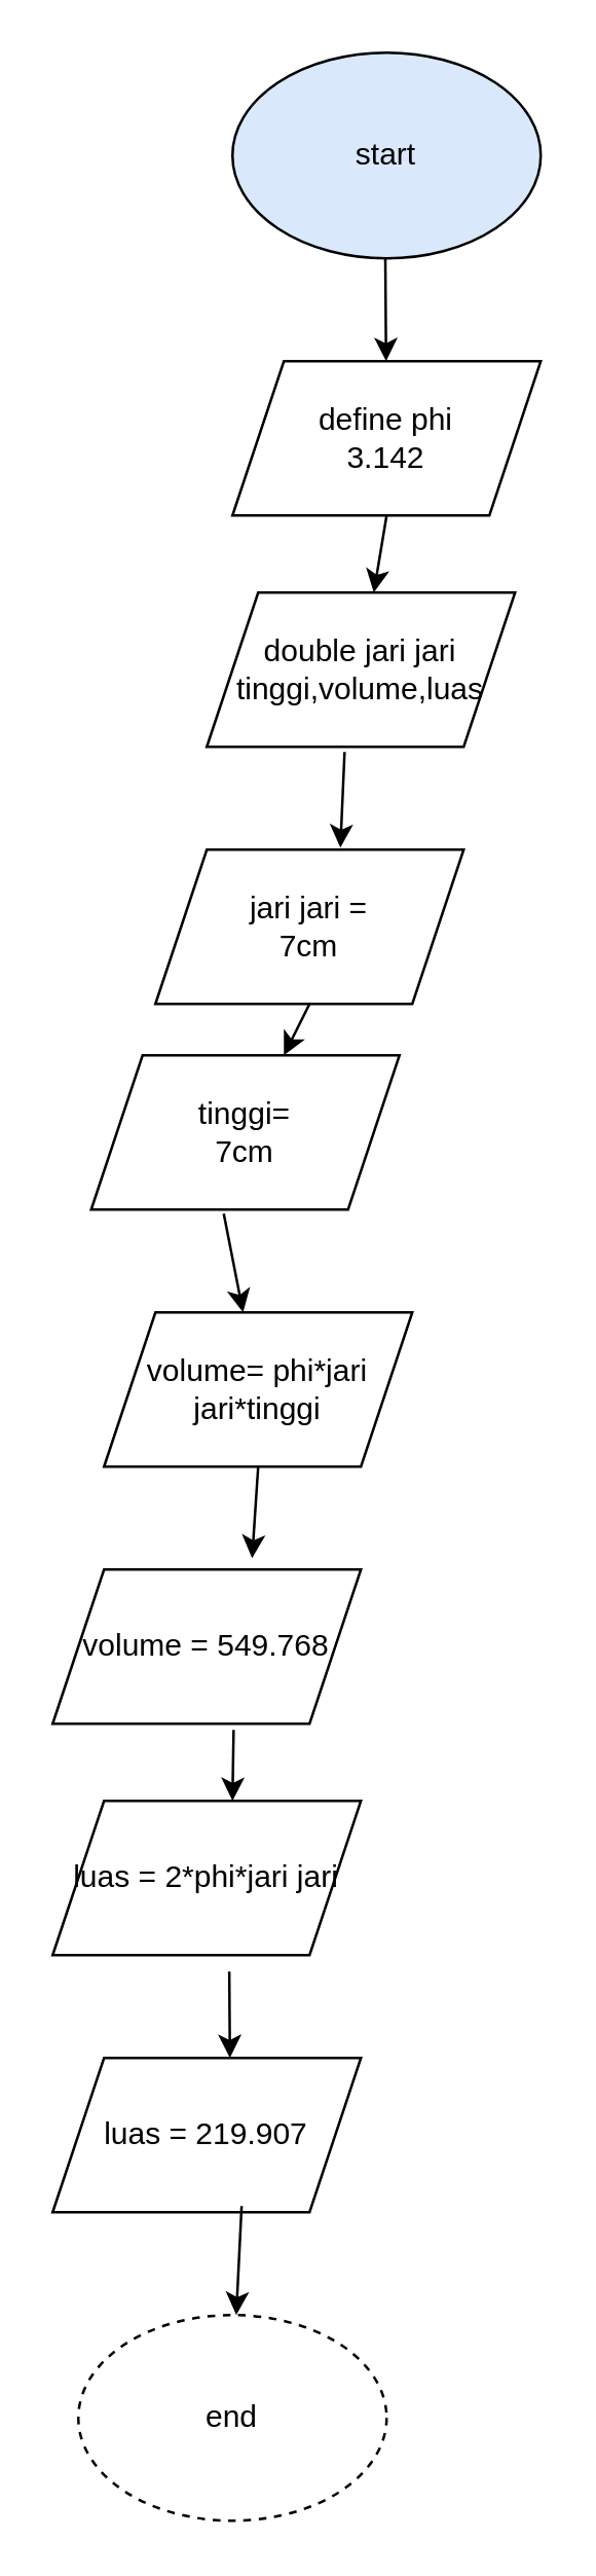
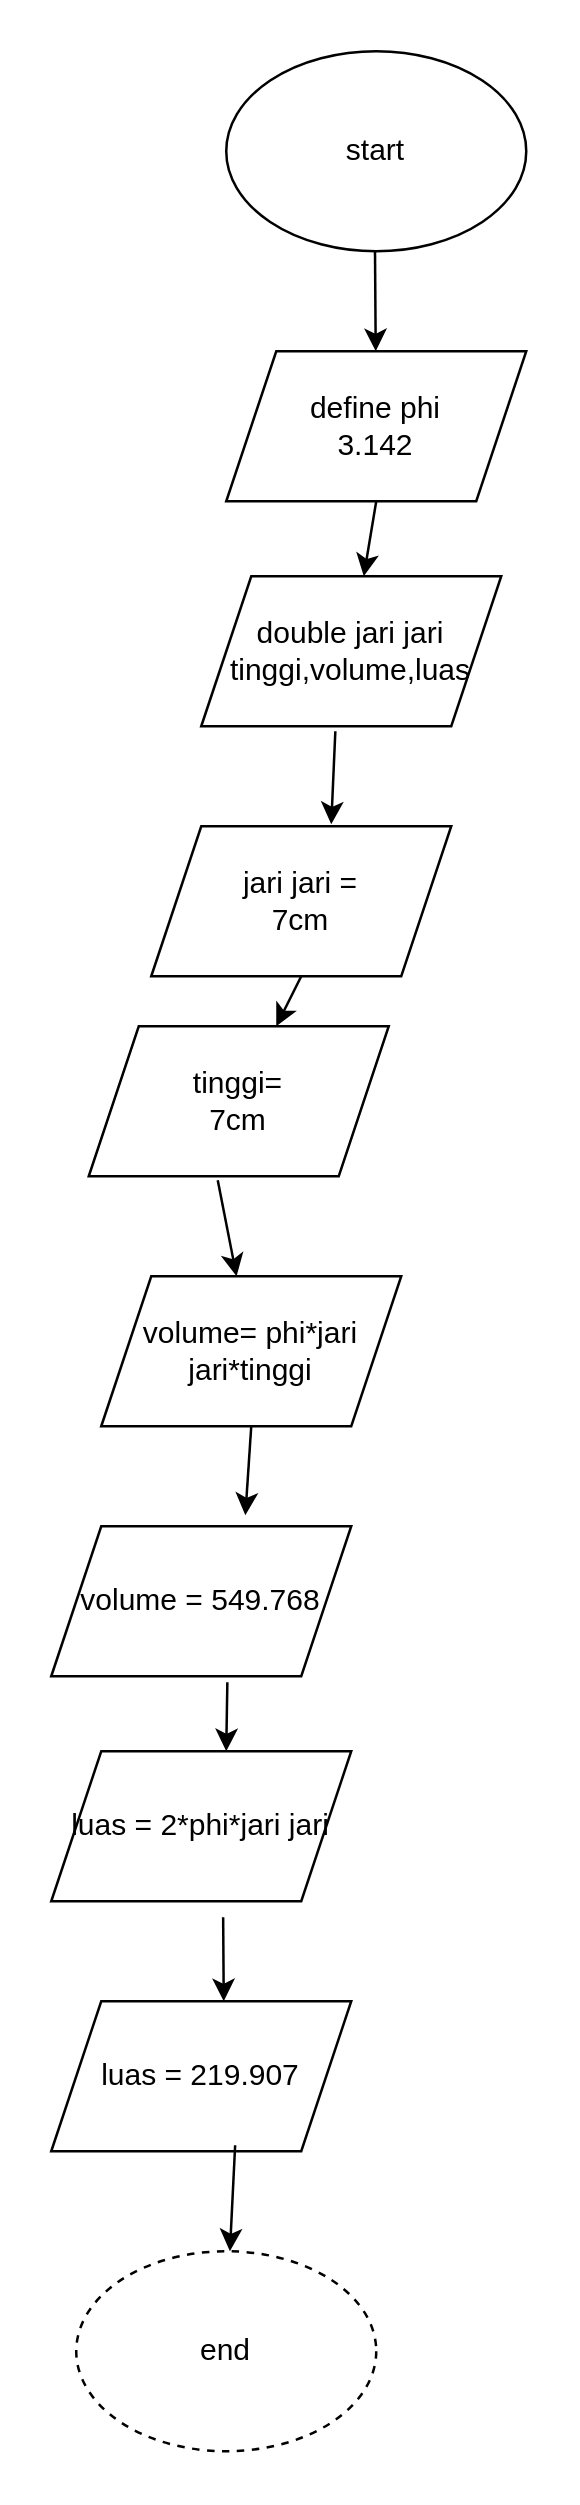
  <mxCell id="0" />
  <mxCell id="1" parent="0" />
- <mxCell id="2" value="start" style="ellipse;whiteSpace=wrap;html=1;fillColor=#dae8fc;" vertex="1" parent="1"><mxGeometry x="90" y="20" width="120" height="80" as="geometry" /></mxCell>
+ <mxCell id="2" value="start" style="ellipse;whiteSpace=wrap;html=1;" vertex="1" parent="1"><mxGeometry x="90" y="20" width="120" height="80" as="geometry" /></mxCell>
  <mxCell id="3" value="" style="endArrow=classic;html=1;rounded=0;" edge="1" parent="1" target="4"><mxGeometry width="50" height="50" relative="1" as="geometry"><mxPoint x="149.5" y="100" as="sourcePoint" /><mxPoint x="150" y="140" as="targetPoint" /></mxGeometry></mxCell>
  <mxCell id="4" value="define phi&lt;br&gt;3.142" style="shape=parallelogram;perimeter=parallelogramPerimeter;whiteSpace=wrap;html=1;fixedSize=1;" vertex="1" parent="1"><mxGeometry x="90" y="140" width="120" height="60" as="geometry" /></mxCell>
  <mxCell id="5" value="" style="endArrow=classic;html=1;rounded=0;exitX=0.5;exitY=1;exitDx=0;exitDy=0;" edge="1" parent="1" source="4" target="6"><mxGeometry width="50" height="50" relative="1" as="geometry"><mxPoint x="120" y="310" as="sourcePoint" /><mxPoint x="150" y="260" as="targetPoint" /></mxGeometry></mxCell>
  <mxCell id="6" value="double jari jari&lt;br&gt;tinggi,volume,luas" style="shape=parallelogram;perimeter=parallelogramPerimeter;whiteSpace=wrap;html=1;fixedSize=1;" vertex="1" parent="1"><mxGeometry x="80" y="230" width="120" height="60" as="geometry" /></mxCell>
  <mxCell id="7" value="jari jari =&lt;br&gt;7cm" style="shape=parallelogram;perimeter=parallelogramPerimeter;whiteSpace=wrap;html=1;fixedSize=1;" vertex="1" parent="1"><mxGeometry x="60" y="330" width="120" height="60" as="geometry" /></mxCell>
  <mxCell id="8" value="" style="endArrow=classic;html=1;rounded=0;exitX=0.447;exitY=1.033;exitDx=0;exitDy=0;exitPerimeter=0;entryX=0.6;entryY=-0.013;entryDx=0;entryDy=0;entryPerimeter=0;" edge="1" parent="1" source="6" target="7"><mxGeometry width="50" height="50" relative="1" as="geometry"><mxPoint x="110" y="340" as="sourcePoint" /><mxPoint x="150" y="290" as="targetPoint" /></mxGeometry></mxCell>
  <mxCell id="9" value="" style="endArrow=classic;html=1;rounded=0;exitX=0.5;exitY=1;exitDx=0;exitDy=0;" edge="1" parent="1" source="7" target="10"><mxGeometry width="50" height="50" relative="1" as="geometry"><mxPoint x="95" y="450" as="sourcePoint" /><mxPoint x="120" y="430" as="targetPoint" /></mxGeometry></mxCell>
  <mxCell id="10" value="tinggi=&lt;br&gt;7cm" style="shape=parallelogram;perimeter=parallelogramPerimeter;whiteSpace=wrap;html=1;fixedSize=1;" vertex="1" parent="1"><mxGeometry x="35" y="410" width="120" height="60" as="geometry" /></mxCell>
  <mxCell id="11" value="" style="endArrow=classic;html=1;rounded=0;exitX=0.43;exitY=1.027;exitDx=0;exitDy=0;exitPerimeter=0;" edge="1" parent="1" source="10" target="12"><mxGeometry width="50" height="50" relative="1" as="geometry"><mxPoint x="90" y="540" as="sourcePoint" /><mxPoint x="100" y="520" as="targetPoint" /></mxGeometry></mxCell>
  <mxCell id="12" value="volume= phi*jari&lt;br&gt;jari*tinggi" style="shape=parallelogram;perimeter=parallelogramPerimeter;whiteSpace=wrap;html=1;fixedSize=1;" vertex="1" parent="1"><mxGeometry x="40" y="510" width="120" height="60" as="geometry" /></mxCell>
  <mxCell id="13" value="volume = 549.768" style="shape=parallelogram;perimeter=parallelogramPerimeter;whiteSpace=wrap;html=1;fixedSize=1;" vertex="1" parent="1"><mxGeometry x="20" y="610" width="120" height="60" as="geometry" /></mxCell>
  <mxCell id="14" value="" style="endArrow=classic;html=1;rounded=0;exitX=0.5;exitY=1;exitDx=0;exitDy=0;entryX=0.647;entryY=-0.073;entryDx=0;entryDy=0;entryPerimeter=0;" edge="1" parent="1" source="12" target="13"><mxGeometry width="50" height="50" relative="1" as="geometry"><mxPoint x="75" y="620" as="sourcePoint" /><mxPoint x="125" y="570" as="targetPoint" /></mxGeometry></mxCell>
  <mxCell id="15" value="" style="endArrow=classic;html=1;rounded=0;exitX=0.587;exitY=1.04;exitDx=0;exitDy=0;exitPerimeter=0;" edge="1" parent="1" source="13"><mxGeometry width="50" height="50" relative="1" as="geometry"><mxPoint x="75" y="720" as="sourcePoint" /><mxPoint x="90" y="700" as="targetPoint" /></mxGeometry></mxCell>
  <mxCell id="16" value="luas = 2*phi*jari jari" style="shape=parallelogram;perimeter=parallelogramPerimeter;whiteSpace=wrap;html=1;fixedSize=1;" vertex="1" parent="1"><mxGeometry x="20" y="700" width="120" height="60" as="geometry" /></mxCell>
  <mxCell id="17" value="" style="endArrow=classic;html=1;rounded=0;exitX=0.573;exitY=1.107;exitDx=0;exitDy=0;exitPerimeter=0;" edge="1" parent="1" source="16"><mxGeometry width="50" height="50" relative="1" as="geometry"><mxPoint x="60" y="810" as="sourcePoint" /><mxPoint x="89" y="800" as="targetPoint" /></mxGeometry></mxCell>
  <mxCell id="18" value="luas = 219.907" style="shape=parallelogram;perimeter=parallelogramPerimeter;whiteSpace=wrap;html=1;fixedSize=1;" vertex="1" parent="1"><mxGeometry x="20" y="800" width="120" height="60" as="geometry" /></mxCell>
  <mxCell id="19" value="" style="endArrow=classic;html=1;rounded=0;exitX=0.613;exitY=0.96;exitDx=0;exitDy=0;exitPerimeter=0;" edge="1" parent="1" source="18" target="20"><mxGeometry width="50" height="50" relative="1" as="geometry"><mxPoint x="90" y="930" as="sourcePoint" /><mxPoint x="94" y="900" as="targetPoint" /></mxGeometry></mxCell>
  <mxCell id="20" value="end" style="ellipse;whiteSpace=wrap;html=1;dashed=1;" vertex="1" parent="1"><mxGeometry x="30" y="900" width="120" height="80" as="geometry" /></mxCell>
